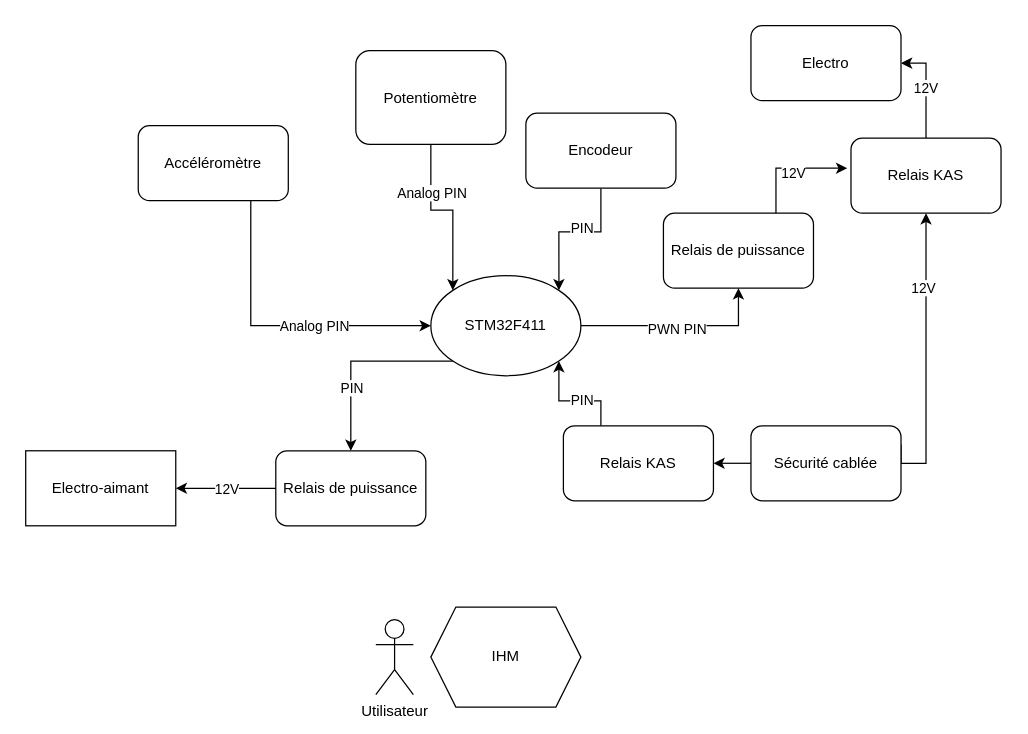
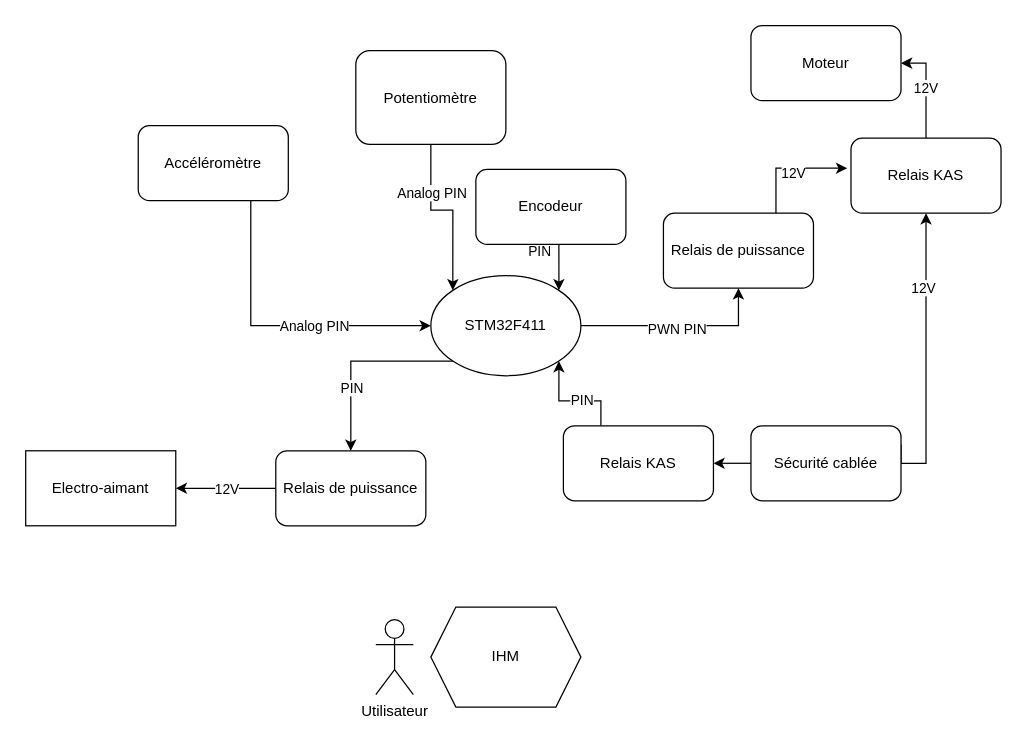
  <mxCell id="0" />
  <mxCell id="1" parent="0" />
  <mxCell id="2" style="edgeStyle=orthogonalEdgeStyle;rounded=0;orthogonalLoop=1;jettySize=auto;html=1;exitX=1;exitY=0.5;exitDx=0;exitDy=0;entryX=0.5;entryY=1;entryDx=0;entryDy=0;" parent="1" source="6" target="13" edge="1"><mxGeometry relative="1" as="geometry" /></mxCell>
  <mxCell id="3" value="PWN PIN" style="edgeLabel;html=1;align=center;verticalAlign=middle;resizable=0;points=[];" parent="2" vertex="1" connectable="0"><mxGeometry x="-0.023" y="-2" relative="1" as="geometry"><mxPoint as="offset" /></mxGeometry></mxCell>
  <mxCell id="4" style="edgeStyle=orthogonalEdgeStyle;rounded=0;orthogonalLoop=1;jettySize=auto;html=1;exitX=0;exitY=1;exitDx=0;exitDy=0;entryX=0.5;entryY=0;entryDx=0;entryDy=0;" parent="1" source="6" target="27" edge="1"><mxGeometry relative="1" as="geometry" /></mxCell>
  <mxCell id="5" value="PIN" style="edgeLabel;html=1;align=center;verticalAlign=middle;resizable=0;points=[];" parent="4" vertex="1" connectable="0"><mxGeometry x="0.178" y="1" relative="1" as="geometry"><mxPoint x="-1" y="13" as="offset" /></mxGeometry></mxCell>
  <mxCell id="6" value="STM32F411" style="ellipse;whiteSpace=wrap;html=1;" parent="1" vertex="1"><mxGeometry x="344" y="220" width="120" height="80" as="geometry" /></mxCell>
  <mxCell id="7" style="edgeStyle=orthogonalEdgeStyle;rounded=0;orthogonalLoop=1;jettySize=auto;html=1;exitX=0.75;exitY=1;exitDx=0;exitDy=0;entryX=0;entryY=0.5;entryDx=0;entryDy=0;" parent="1" source="9" target="6" edge="1"><mxGeometry relative="1" as="geometry" /></mxCell>
  <mxCell id="8" value="Analog PIN" style="edgeLabel;html=1;align=center;verticalAlign=middle;resizable=0;points=[];" parent="7" vertex="1" connectable="0"><mxGeometry x="0.311" y="-2" relative="1" as="geometry"><mxPoint x="-10" y="-2" as="offset" /></mxGeometry></mxCell>
  <mxCell id="9" value="Accéléromètre" style="rounded=1;whiteSpace=wrap;html=1;" parent="1" vertex="1"><mxGeometry x="110" y="100" width="120" height="60" as="geometry" /></mxCell>
- <mxCell id="10" value="Electro" style="rounded=1;whiteSpace=wrap;html=1;" parent="1" vertex="1"><mxGeometry x="600" y="20" width="120" height="60" as="geometry" /></mxCell>
+ <mxCell id="10" value="Moteur" style="rounded=1;whiteSpace=wrap;html=1;" parent="1" vertex="1"><mxGeometry x="600" y="20" width="120" height="60" as="geometry" /></mxCell>
  <mxCell id="11" style="edgeStyle=orthogonalEdgeStyle;rounded=0;orthogonalLoop=1;jettySize=auto;html=1;exitX=0.75;exitY=0;exitDx=0;exitDy=0;entryX=-0.025;entryY=0.4;entryDx=0;entryDy=0;entryPerimeter=0;" parent="1" source="13" target="32" edge="1"><mxGeometry relative="1" as="geometry" /></mxCell>
  <mxCell id="12" value="12V" style="edgeLabel;html=1;align=center;verticalAlign=middle;resizable=0;points=[];" parent="11" vertex="1" connectable="0"><mxGeometry x="0.054" y="-3" relative="1" as="geometry"><mxPoint as="offset" /></mxGeometry></mxCell>
  <mxCell id="13" value="Relais de puissance" style="rounded=1;whiteSpace=wrap;html=1;" parent="1" vertex="1"><mxGeometry x="530" y="170" width="120" height="60" as="geometry" /></mxCell>
  <mxCell id="14" style="edgeStyle=orthogonalEdgeStyle;rounded=0;orthogonalLoop=1;jettySize=auto;html=1;exitX=0.5;exitY=1;exitDx=0;exitDy=0;entryX=1;entryY=0;entryDx=0;entryDy=0;" parent="1" source="16" target="6" edge="1"><mxGeometry relative="1" as="geometry" /></mxCell>
  <mxCell id="15" value="PIN" style="edgeLabel;html=1;align=center;verticalAlign=middle;resizable=0;points=[];" parent="14" vertex="1" connectable="0"><mxGeometry x="-0.462" y="2" relative="1" as="geometry"><mxPoint x="-18" as="offset" /></mxGeometry></mxCell>
- <mxCell id="16" value="Encodeur" style="rounded=1;whiteSpace=wrap;html=1;" parent="1" vertex="1"><mxGeometry x="420" y="90" width="120" height="60" as="geometry" /></mxCell>
+ <mxCell id="16" value="Encodeur" style="rounded=1;whiteSpace=wrap;html=1;" parent="1" vertex="1"><mxGeometry x="380" y="135" width="120" height="60" as="geometry" /></mxCell>
  <mxCell id="17" style="edgeStyle=orthogonalEdgeStyle;rounded=0;orthogonalLoop=1;jettySize=auto;html=1;exitX=1;exitY=0.25;exitDx=0;exitDy=0;entryX=0.5;entryY=1;entryDx=0;entryDy=0;" parent="1" source="20" target="32" edge="1"><mxGeometry relative="1" as="geometry"><Array as="points"><mxPoint x="720" y="370" /><mxPoint x="740" y="370" /></Array></mxGeometry></mxCell>
  <mxCell id="18" value="12V" style="edgeLabel;html=1;align=center;verticalAlign=middle;resizable=0;points=[];" parent="17" vertex="1" connectable="0"><mxGeometry x="0.498" y="3" relative="1" as="geometry"><mxPoint as="offset" /></mxGeometry></mxCell>
  <mxCell id="19" style="edgeStyle=orthogonalEdgeStyle;rounded=0;orthogonalLoop=1;jettySize=auto;html=1;exitX=0;exitY=0.5;exitDx=0;exitDy=0;entryX=1;entryY=0.5;entryDx=0;entryDy=0;" parent="1" source="20" target="35" edge="1"><mxGeometry relative="1" as="geometry" /></mxCell>
  <mxCell id="20" value="Sécurité cablée" style="rounded=1;whiteSpace=wrap;html=1;" parent="1" vertex="1"><mxGeometry x="600" y="340" width="120" height="60" as="geometry" /></mxCell>
  <mxCell id="21" value="Electro-aimant" style="whiteSpace=wrap;html=1;rounded=0;" parent="1" vertex="1"><mxGeometry x="20" y="360" width="120" height="60" as="geometry" /></mxCell>
  <mxCell id="22" style="edgeStyle=orthogonalEdgeStyle;rounded=0;orthogonalLoop=1;jettySize=auto;html=1;exitX=0.5;exitY=1;exitDx=0;exitDy=0;entryX=0;entryY=0;entryDx=0;entryDy=0;" parent="1" source="24" target="6" edge="1"><mxGeometry relative="1" as="geometry" /></mxCell>
  <mxCell id="23" value="Analog PIN" style="edgeLabel;html=1;align=center;verticalAlign=middle;resizable=0;points=[];" parent="22" vertex="1" connectable="0"><mxGeometry x="-0.437" relative="1" as="geometry"><mxPoint as="offset" /></mxGeometry></mxCell>
  <mxCell id="24" value="Potentiomètre" style="rounded=1;whiteSpace=wrap;html=1;" parent="1" vertex="1"><mxGeometry x="284" y="40" width="120" height="75" as="geometry" /></mxCell>
  <mxCell id="25" style="edgeStyle=orthogonalEdgeStyle;rounded=0;orthogonalLoop=1;jettySize=auto;html=1;exitX=0;exitY=0.5;exitDx=0;exitDy=0;entryX=1;entryY=0.5;entryDx=0;entryDy=0;" parent="1" source="27" target="21" edge="1"><mxGeometry relative="1" as="geometry" /></mxCell>
  <mxCell id="26" value="12V" style="edgeLabel;html=1;align=center;verticalAlign=middle;resizable=0;points=[];" parent="25" vertex="1" connectable="0"><mxGeometry x="0.25" y="2" relative="1" as="geometry"><mxPoint x="10" y="-2" as="offset" /></mxGeometry></mxCell>
  <mxCell id="27" value="Relais de puissance" style="rounded=1;whiteSpace=wrap;html=1;" parent="1" vertex="1"><mxGeometry x="220" y="360" width="120" height="60" as="geometry" /></mxCell>
  <mxCell id="28" value="IHM" style="shape=hexagon;perimeter=hexagonPerimeter2;whiteSpace=wrap;html=1;fixedSize=1;" parent="1" vertex="1"><mxGeometry x="344" y="485" width="120" height="80" as="geometry" /></mxCell>
  <mxCell id="29" value="Utilisateur" style="shape=umlActor;verticalLabelPosition=bottom;verticalAlign=top;html=1;outlineConnect=0;" parent="1" vertex="1"><mxGeometry x="300" y="495" width="30" height="60" as="geometry" /></mxCell>
  <mxCell id="30" style="edgeStyle=orthogonalEdgeStyle;rounded=0;orthogonalLoop=1;jettySize=auto;html=1;exitX=0.5;exitY=0;exitDx=0;exitDy=0;entryX=1;entryY=0.5;entryDx=0;entryDy=0;" parent="1" source="32" target="10" edge="1"><mxGeometry relative="1" as="geometry" /></mxCell>
  <mxCell id="31" value="12V" style="edgeLabel;html=1;align=center;verticalAlign=middle;resizable=0;points=[];" parent="30" vertex="1" connectable="0"><mxGeometry x="0.025" y="1" relative="1" as="geometry"><mxPoint as="offset" /></mxGeometry></mxCell>
  <mxCell id="32" value="Relais KAS" style="rounded=1;whiteSpace=wrap;html=1;" parent="1" vertex="1"><mxGeometry x="680" y="110" width="120" height="60" as="geometry" /></mxCell>
  <mxCell id="33" style="edgeStyle=orthogonalEdgeStyle;rounded=0;orthogonalLoop=1;jettySize=auto;html=1;exitX=0.25;exitY=0;exitDx=0;exitDy=0;entryX=1;entryY=1;entryDx=0;entryDy=0;" parent="1" source="35" target="6" edge="1"><mxGeometry relative="1" as="geometry" /></mxCell>
  <mxCell id="34" value="PIN" style="edgeLabel;html=1;align=center;verticalAlign=middle;resizable=0;points=[];" parent="33" vertex="1" connectable="0"><mxGeometry x="0.102" y="-1" relative="1" as="geometry"><mxPoint x="11" as="offset" /></mxGeometry></mxCell>
  <mxCell id="35" value="Relais KAS" style="rounded=1;whiteSpace=wrap;html=1;" parent="1" vertex="1"><mxGeometry x="450" y="340" width="120" height="60" as="geometry" /></mxCell>
